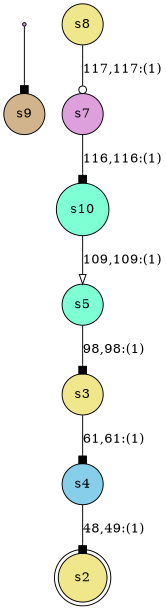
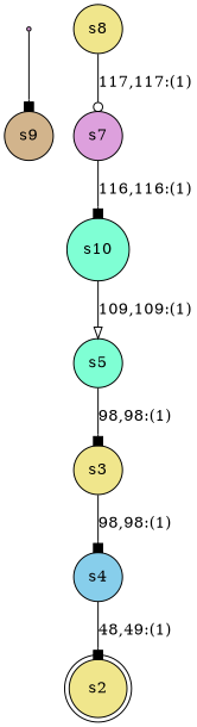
  digraph {
    rankdir=TB
    node [fillcolor=khaki shape=circle style=filled]
    edge [arrowhead=box]
    init [fillcolor=plum shape=point]
    s9 [fillcolor=tan]
    s2 [shape=doublecircle]
    s10 [fillcolor=aquamarine]
    s5 [fillcolor=aquamarine]
    s3
    s4 [fillcolor=skyblue]
    s7 [fillcolor=plum]
    s8
    init -> s9
    s10 -> s5 [arrowhead=onormal label="109,109:(1)"]
    s5 -> s3 [label="98,98:(1)"]
-   s3 -> s4 [label="61,61:(1)"]
+   s3 -> s4 [label="98,98:(1)"]
    s4 -> s2 [label="48,49:(1)"]
    s7 -> s10 [label="116,116:(1)"]
    s8 -> s7 [arrowhead=odot label="117,117:(1)"]
  }
